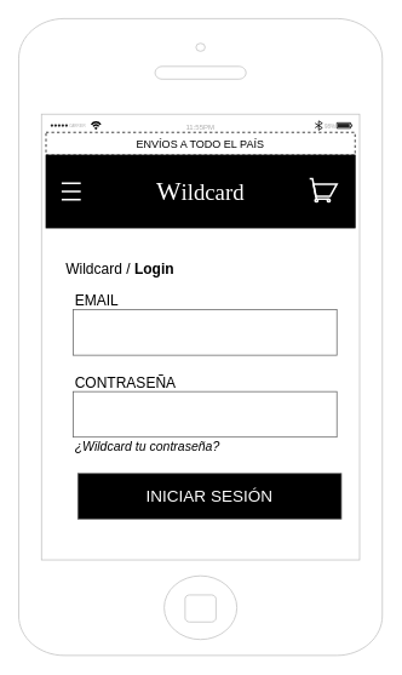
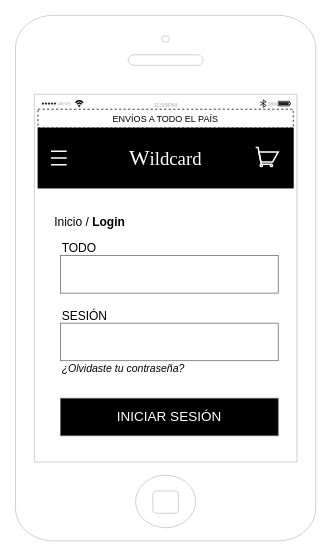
  <mxCell id="0" />
  <mxCell id="1" parent="0" />
  <mxCell id="2" value="" style="html=1;verticalLabelPosition=bottom;labelBackgroundColor=#ffffff;verticalAlign=top;shadow=0;dashed=0;strokeWidth=1;shape=mxgraph.ios7.misc.iphone;strokeColor=#c0c0c0;" parent="1" vertex="1"><mxGeometry x="20" y="20" width="400" height="700" as="geometry" /></mxCell>
  <mxCell id="3" value="" style="html=1;strokeWidth=1;shadow=0;dashed=0;shape=mxgraph.ios7ui.appBar;fillColor=#ffffff;gradientColor=none;" parent="1" vertex="1"><mxGeometry x="50" y="130" width="340" height="15" as="geometry" /></mxCell>
  <mxCell id="4" value="CARRIER" style="shape=rect;align=left;fontSize=8;spacingLeft=24;fontSize=4;fontColor=#aaaaaa;strokeColor=none;fillColor=none;spacingTop=4;" parent="3" vertex="1"><mxGeometry y="0.5" width="50" height="13" relative="1" as="geometry"><mxPoint y="-6.5" as="offset" /></mxGeometry></mxCell>
  <mxCell id="5" value="11:55PM" style="shape=rect;fontSize=8;fontColor=#aaaaaa;strokeColor=none;fillColor=none;spacingTop=4;" parent="3" vertex="1"><mxGeometry x="0.5" y="0.5" width="50" height="13" relative="1" as="geometry"><mxPoint x="-25" y="-6.5" as="offset" /></mxGeometry></mxCell>
  <mxCell id="6" value="98%" style="shape=rect;align=right;fontSize=8;spacingRight=19;fontSize=6;fontColor=#aaaaaa;strokeColor=none;fillColor=none;spacingTop=4;" parent="3" vertex="1"><mxGeometry x="1" y="0.5" width="45" height="13" relative="1" as="geometry"><mxPoint x="-45" y="-6.5" as="offset" /></mxGeometry></mxCell>
  <mxCell id="7" value="&lt;font style=&quot;vertical-align: inherit&quot;&gt;&lt;font style=&quot;vertical-align: inherit&quot;&gt;ENVÍOS A TODO EL PAÍS&lt;/font&gt;&lt;/font&gt;" style="rounded=0;whiteSpace=wrap;html=1;dashed=1;" parent="1" vertex="1"><mxGeometry x="50" y="145" width="340" height="25" as="geometry" /></mxCell>
  <mxCell id="8" value="&lt;font color=&quot;#ffffff&quot; face=&quot;voga&quot; data-font-src=&quot;https://fonts.googleapis.com/css?family=voga&quot; style=&quot;font-size: 29px&quot;&gt;&lt;font style=&quot;vertical-align: inherit&quot;&gt;&lt;font style=&quot;vertical-align: inherit&quot;&gt;&lt;font style=&quot;vertical-align: inherit&quot;&gt;&lt;font style=&quot;vertical-align: inherit&quot;&gt;&lt;font style=&quot;vertical-align: inherit&quot;&gt;&lt;font style=&quot;vertical-align: inherit&quot;&gt;&lt;font style=&quot;vertical-align: inherit&quot;&gt;&lt;font style=&quot;vertical-align: inherit&quot;&gt;W&lt;/font&gt;&lt;/font&gt;&lt;/font&gt;&lt;/font&gt;&lt;/font&gt;&lt;/font&gt;&lt;/font&gt;&lt;/font&gt;&lt;/font&gt;&lt;font color=&quot;#ffffff&quot; face=&quot;voga&quot; data-font-src=&quot;https://fonts.googleapis.com/css?family=voga&quot;&gt;&lt;font style=&quot;vertical-align: inherit&quot;&gt;&lt;font style=&quot;vertical-align: inherit ; font-size: 25px&quot;&gt;&lt;font style=&quot;vertical-align: inherit&quot;&gt;&lt;font style=&quot;vertical-align: inherit&quot;&gt;&lt;font style=&quot;vertical-align: inherit&quot;&gt;&lt;font style=&quot;vertical-align: inherit&quot;&gt;&lt;font style=&quot;vertical-align: inherit&quot;&gt;&lt;font style=&quot;vertical-align: inherit&quot;&gt;ildcard&lt;/font&gt;&lt;/font&gt;&lt;/font&gt;&lt;/font&gt;&lt;/font&gt;&lt;/font&gt;&lt;/font&gt;&lt;/font&gt;&lt;/font&gt;" style="rounded=0;whiteSpace=wrap;html=1;fillColor=#000000;" parent="1" vertex="1"><mxGeometry x="50" y="170" width="340" height="80" as="geometry" /></mxCell>
  <mxCell id="9" value="" style="html=1;verticalLabelPosition=bottom;align=center;labelBackgroundColor=#ffffff;verticalAlign=top;strokeWidth=2;shadow=0;dashed=0;shape=mxgraph.ios7.icons.most_viewed;pointerEvents=1;fillColor=#000000;strokeColor=#FFFFFF;" parent="1" vertex="1"><mxGeometry x="60" y="198.6" width="28.2" height="22.8" as="geometry" /></mxCell>
  <mxCell id="10" value="" style="html=1;verticalLabelPosition=bottom;align=center;labelBackgroundColor=#ffffff;verticalAlign=top;strokeWidth=2;shadow=0;dashed=0;shape=mxgraph.ios7.icons.shopping_cart;fillColor=none;strokeColor=#FFFFFF;" parent="1" vertex="1"><mxGeometry x="340" y="195.9" width="30" height="25.5" as="geometry" /></mxCell>
- <mxCell id="11" value="Wildcard / &lt;b&gt;Login&lt;/b&gt;" style="text;html=1;strokeColor=none;fillColor=none;align=left;verticalAlign=middle;whiteSpace=wrap;rounded=0;fontSize=16;" parent="1" vertex="1"><mxGeometry x="70" y="280" width="170" height="30" as="geometry" /></mxCell>
- <mxCell id="12" value="EMAIL" style="text;html=1;strokeColor=none;fillColor=none;align=left;verticalAlign=middle;whiteSpace=wrap;rounded=0;fontSize=16;" parent="1" vertex="1"><mxGeometry x="80" y="320" width="81.8" height="20" as="geometry" /></mxCell>
+ <mxCell id="11" value="Inicio / &lt;b&gt;Login&lt;/b&gt;" style="text;html=1;strokeColor=none;fillColor=none;align=left;verticalAlign=middle;whiteSpace=wrap;rounded=0;fontSize=16;" parent="1" vertex="1"><mxGeometry x="70" y="280" width="170" height="30" as="geometry" /></mxCell>
+ <mxCell id="12" value="TODO" style="text;html=1;strokeColor=none;fillColor=none;align=left;verticalAlign=middle;whiteSpace=wrap;rounded=0;fontSize=16;" parent="1" vertex="1"><mxGeometry x="80" y="320" width="81.8" height="20" as="geometry" /></mxCell>
  <mxCell id="13" value="" style="rounded=0;whiteSpace=wrap;html=1;fillColor=none;fontSize=16;align=left;strokeColor=#666666;" parent="1" vertex="1"><mxGeometry x="80" y="340" width="290" height="50" as="geometry" /></mxCell>
- <mxCell id="14" value="CONTRASEÑA" style="text;html=1;strokeColor=none;fillColor=none;align=left;verticalAlign=middle;whiteSpace=wrap;rounded=0;fontSize=16;" parent="1" vertex="1"><mxGeometry x="80" y="410" width="140" height="20" as="geometry" /></mxCell>
+ <mxCell id="14" value="SESIÓN" style="text;html=1;strokeColor=none;fillColor=none;align=left;verticalAlign=middle;whiteSpace=wrap;rounded=0;fontSize=16;" parent="1" vertex="1"><mxGeometry x="80" y="410" width="140" height="20" as="geometry" /></mxCell>
  <mxCell id="15" value="" style="rounded=0;whiteSpace=wrap;html=1;strokeColor=#666666;fillColor=none;fontSize=16;align=left;" parent="1" vertex="1"><mxGeometry x="80" y="430" width="290" height="50" as="geometry" /></mxCell>
- <mxCell id="16" value="¿Wildcard tu contraseña?" style="text;html=1;strokeColor=none;fillColor=none;align=left;verticalAlign=middle;whiteSpace=wrap;rounded=0;fontSize=14;fontStyle=2" parent="1" vertex="1"><mxGeometry x="80" y="480" width="200" height="20" as="geometry" /></mxCell>
- <mxCell id="17" value="&lt;font color=&quot;#ffffff&quot; style=&quot;font-size: 18px&quot;&gt;INICIAR SESIÓN&lt;/font&gt;" style="rounded=0;whiteSpace=wrap;html=1;strokeColor=#666666;fillColor=#000000;fontSize=14;align=center;" parent="1" vertex="1"><mxGeometry x="85" y="520" width="290" height="50" as="geometry" /></mxCell>
+ <mxCell id="16" value="¿Olvidaste tu contraseña?" style="text;html=1;strokeColor=none;fillColor=none;align=left;verticalAlign=middle;whiteSpace=wrap;rounded=0;fontSize=14;fontStyle=2" parent="1" vertex="1"><mxGeometry x="80" y="480" width="200" height="20" as="geometry" /></mxCell>
+ <mxCell id="17" value="&lt;font color=&quot;#ffffff&quot; style=&quot;font-size: 18px&quot;&gt;INICIAR SESIÓN&lt;/font&gt;" style="rounded=0;whiteSpace=wrap;html=1;strokeColor=#666666;fillColor=#000000;fontSize=14;align=center;" parent="1" vertex="1"><mxGeometry x="80" y="530" width="290" height="50" as="geometry" /></mxCell>
